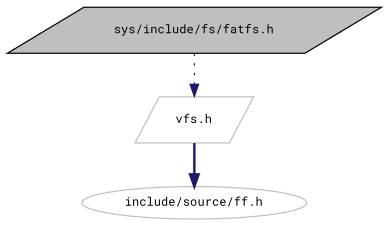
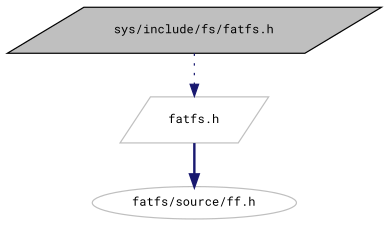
  digraph {
    fontname="Roboto Mono"
    node [color=grey75 fillcolor=white fontname="Roboto Mono" fontsize=10 shape=parallelogram style=filled]
    edge [color=midnightblue fontname="Roboto Mono" fontsize=10 labelfontname=Helvetica labelfontsize=10]
    n1 [color=black fillcolor=grey75 fontcolor=black height=0.2 label="sys/include/fs/fatfs.h" width=0.4]
-   n2 [height=0.2 label="vfs.h" width=0.4]
-   n3 [height=0.2 label="include/source/ff.h" shape=ellipse width=0.4]
+   n2 [height=0.2 label="fatfs.h" width=0.4]
+   n3 [height=0.2 label="fatfs/source/ff.h" shape=ellipse width=0.4]
    n1 -> n2 [style=dotted]
    n2 -> n3 [style=bold]
  }
